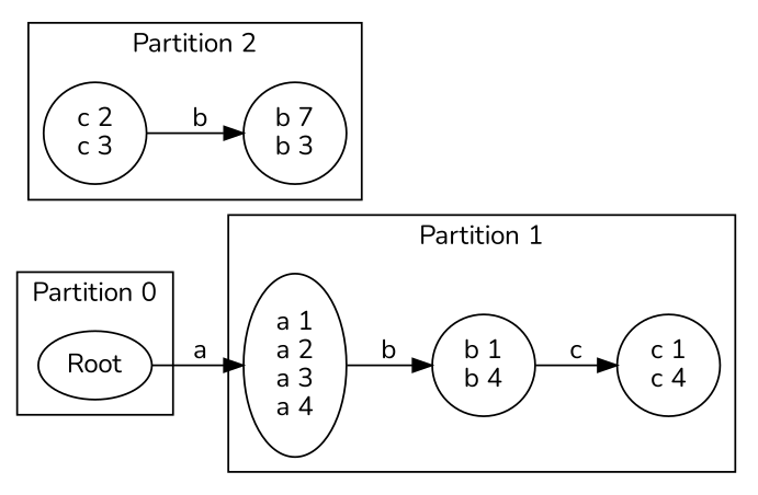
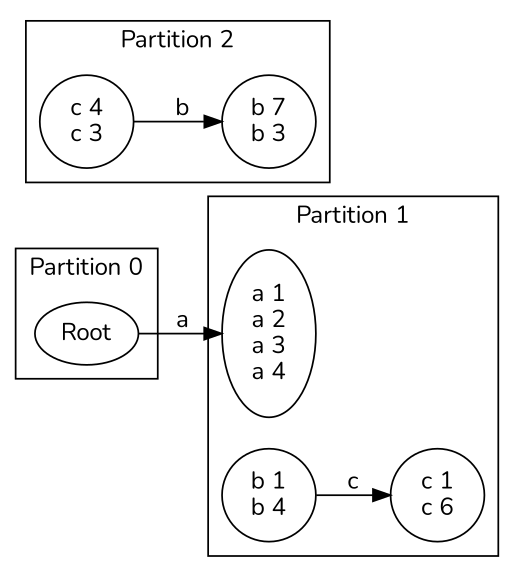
  digraph {
    fontname=Nunito
    rankdir=LR
    node [fontname=Nunito]
    edge [fontname=Nunito]
    n1 [label=Root]
    n2 [label="a 1\na 2\na 3\na 4"]
    n3 [label="b 1\nb 4"]
-   n4 [label="c 1\nc 4"]
-   n5 [label="c 2\nc 3"]
+   n4 [label="c 1\nc 6"]
+   n5 [label="c 4\nc 3"]
    n6 [label="b 7\nb 3"]
    subgraph cluster_1 {
      color=black
      label="Partition 0"
      n1
    }
    subgraph cluster_2 {
      color=black
      label="Partition 1"
      n2
      n3
      n4
    }
    subgraph cluster_3 {
      color=black
      label="Partition 2"
      n5
      n6
    }
    n1 -> n2 [label=a]
-   n2 -> n3 [label=b]
    n3 -> n4 [label=c]
    n5 -> n6 [label=b]
  }
